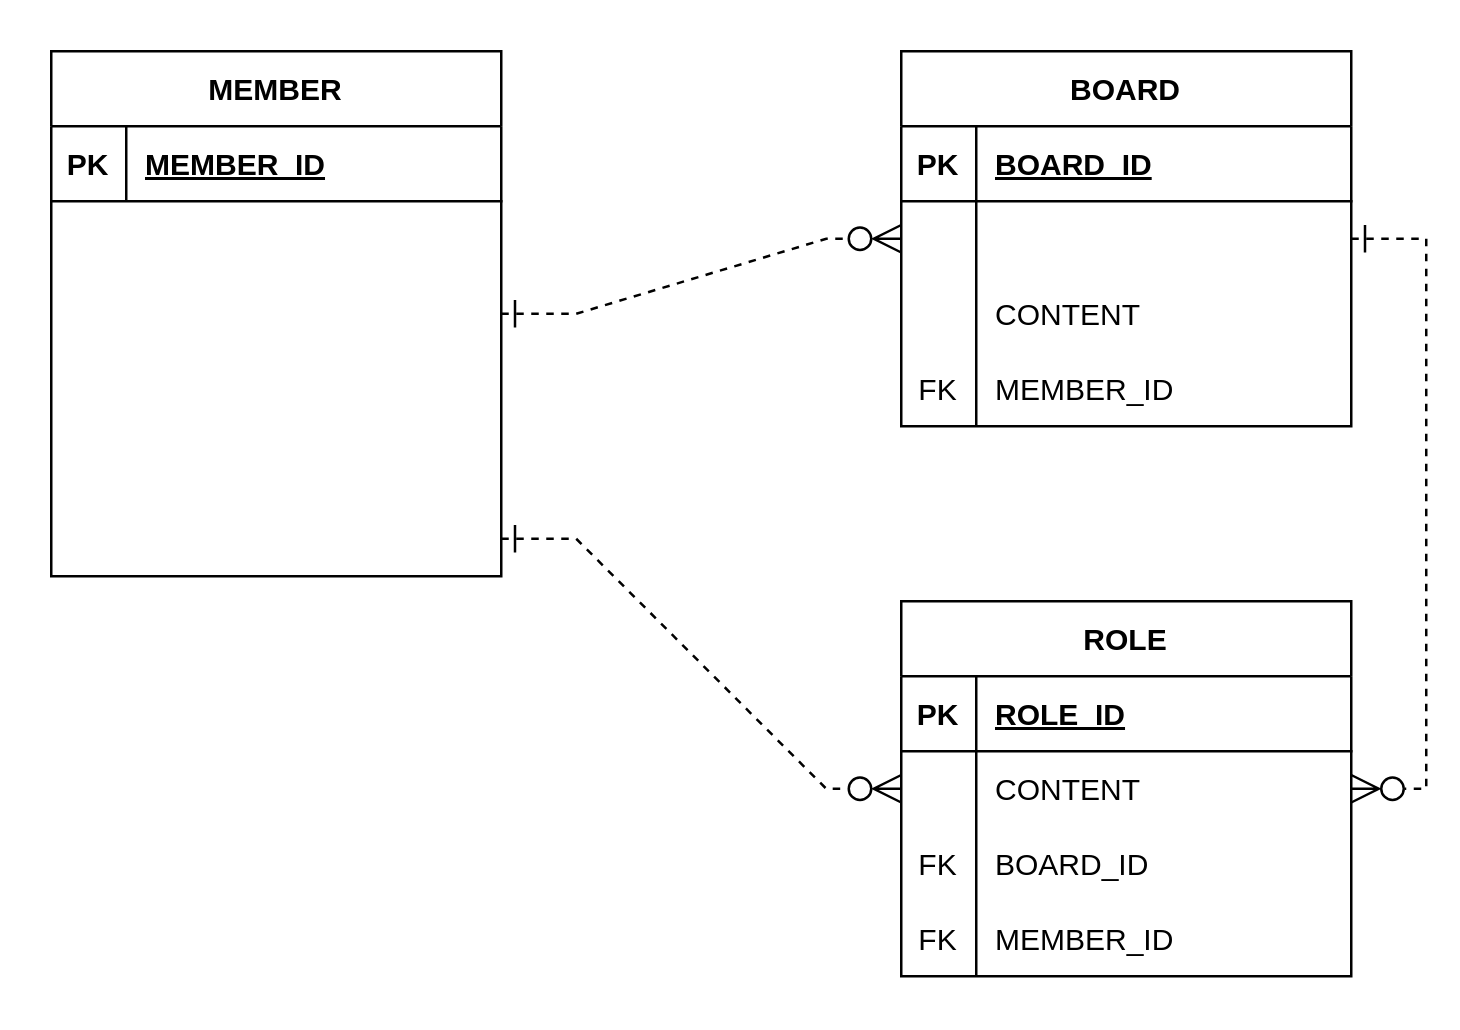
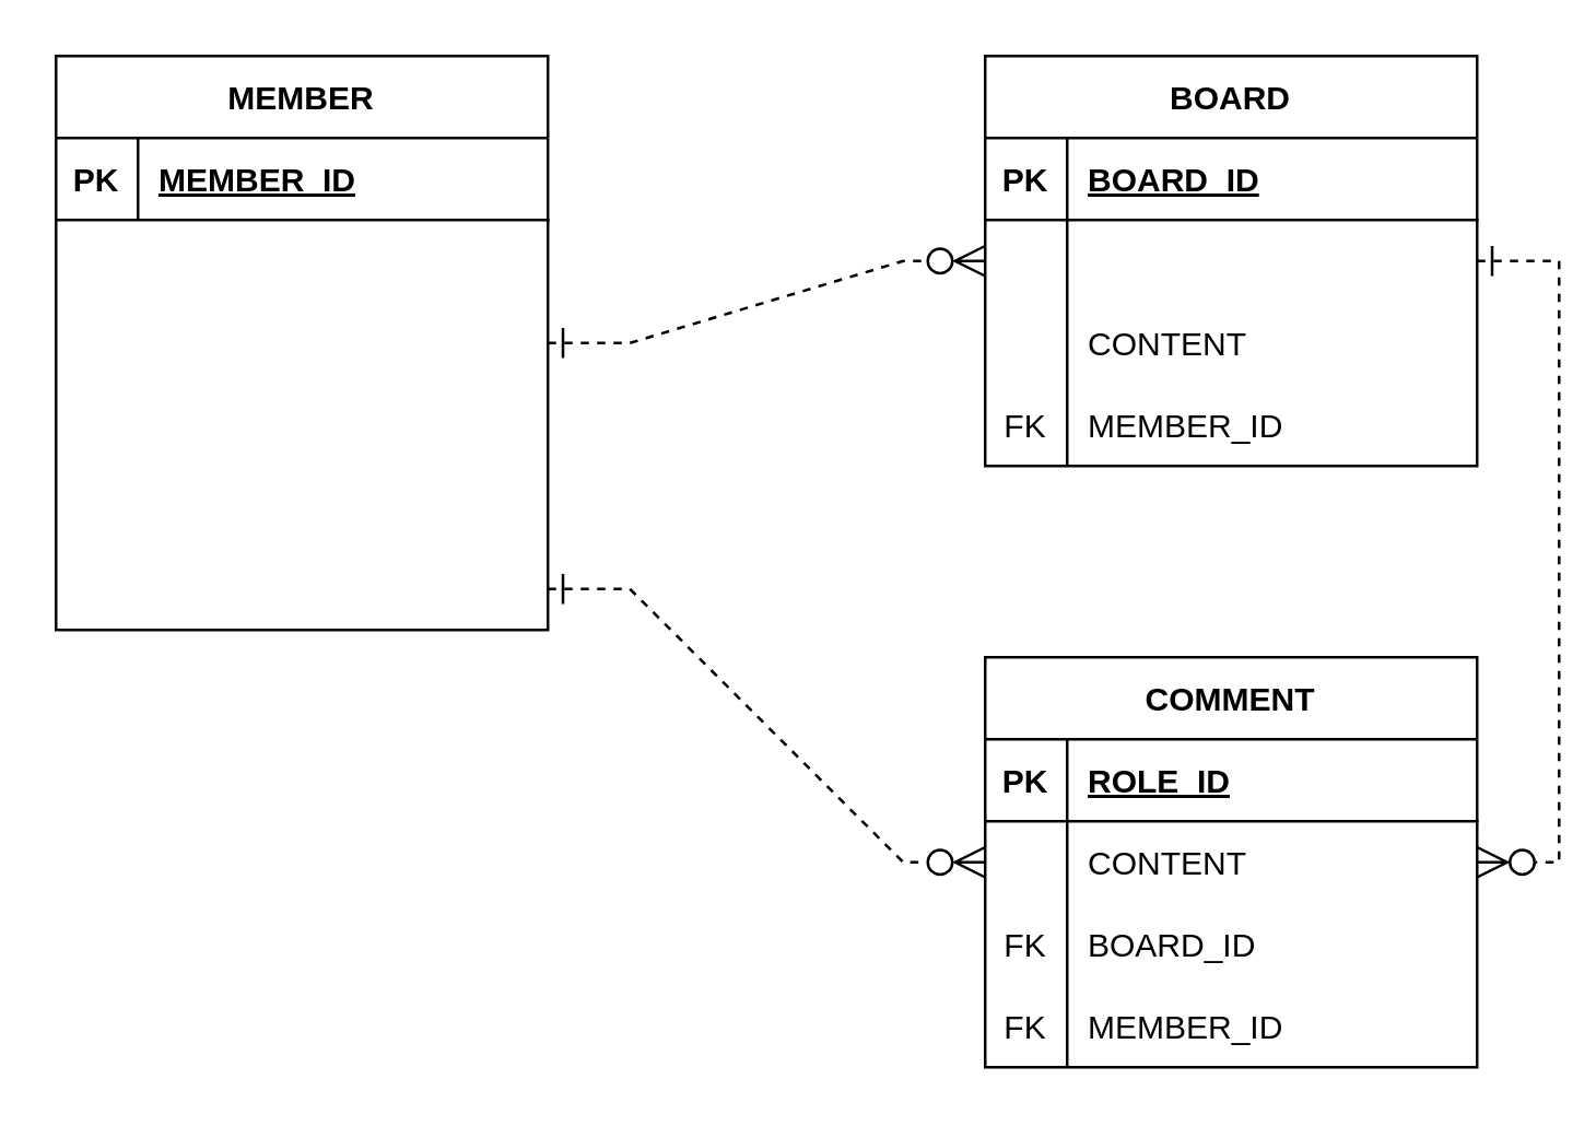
  <mxCell id="0" />
  <mxCell id="1" parent="0" />
  <mxCell id="2" value="MEMBER" style="shape=table;startSize=30;container=1;collapsible=1;childLayout=tableLayout;fixedRows=1;rowLines=0;fontStyle=1;align=center;resizeLast=1;" parent="1" vertex="1"><mxGeometry x="20" y="20" width="180" height="210" as="geometry" /></mxCell>
  <mxCell id="3" value="" style="shape=partialRectangle;collapsible=0;dropTarget=0;pointerEvents=0;fillColor=none;top=0;left=0;bottom=1;right=0;points=[[0,0.5],[1,0.5]];portConstraint=eastwest;" parent="2" vertex="1"><mxGeometry y="30" width="180" height="30" as="geometry" /></mxCell>
  <mxCell id="4" value="PK" style="shape=partialRectangle;connectable=0;fillColor=none;top=0;left=0;bottom=0;right=0;fontStyle=1;overflow=hidden;" parent="3" vertex="1"><mxGeometry width="30" height="30" as="geometry"><mxRectangle width="30" height="30" as="alternateBounds" /></mxGeometry></mxCell>
  <mxCell id="5" value="MEMBER_ID" style="shape=partialRectangle;connectable=0;fillColor=none;top=0;left=0;bottom=0;right=0;align=left;spacingLeft=6;fontStyle=5;overflow=hidden;" parent="3" vertex="1"><mxGeometry x="30" width="150" height="30" as="geometry"><mxRectangle width="150" height="30" as="alternateBounds" /></mxGeometry></mxCell>
  <mxCell id="6" value="" style="shape=partialRectangle;collapsible=0;dropTarget=0;pointerEvents=0;fillColor=none;top=0;left=0;bottom=0;right=0;points=[[0,0.5],[1,0.5]];portConstraint=eastwest;" parent="2" vertex="1"><mxGeometry y="60" width="180" height="30" as="geometry" /></mxCell>
  <mxCell id="7" value="" style="shape=partialRectangle;connectable=0;fillColor=none;top=0;left=0;bottom=0;right=0;editable=1;overflow=hidden;" parent="6" vertex="1"><mxGeometry width="30" height="30" as="geometry"><mxRectangle width="30" height="30" as="alternateBounds" /></mxGeometry></mxCell>
  <mxCell id="8" value="" style="shape=partialRectangle;collapsible=0;dropTarget=0;pointerEvents=0;fillColor=none;top=0;left=0;bottom=0;right=0;points=[[0,0.5],[1,0.5]];portConstraint=eastwest;" parent="2" vertex="1"><mxGeometry y="90" width="180" height="30" as="geometry" /></mxCell>
  <mxCell id="9" value="" style="shape=partialRectangle;connectable=0;fillColor=none;top=0;left=0;bottom=0;right=0;editable=1;overflow=hidden;" parent="8" vertex="1"><mxGeometry width="30" height="30" as="geometry"><mxRectangle width="30" height="30" as="alternateBounds" /></mxGeometry></mxCell>
  <mxCell id="10" value="" style="shape=partialRectangle;collapsible=0;dropTarget=0;pointerEvents=0;fillColor=none;top=0;left=0;bottom=0;right=0;points=[[0,0.5],[1,0.5]];portConstraint=eastwest;" parent="2" vertex="1"><mxGeometry y="120" width="180" height="30" as="geometry" /></mxCell>
  <mxCell id="11" value="" style="shape=partialRectangle;connectable=0;fillColor=none;top=0;left=0;bottom=0;right=0;editable=1;overflow=hidden;" parent="10" vertex="1"><mxGeometry width="30" height="30" as="geometry"><mxRectangle width="30" height="30" as="alternateBounds" /></mxGeometry></mxCell>
  <mxCell id="12" value="" style="shape=partialRectangle;collapsible=0;dropTarget=0;pointerEvents=0;fillColor=none;top=0;left=0;bottom=0;right=0;points=[[0,0.5],[1,0.5]];portConstraint=eastwest;" parent="2" vertex="1"><mxGeometry y="150" width="180" height="30" as="geometry" /></mxCell>
  <mxCell id="13" value="" style="shape=partialRectangle;connectable=0;fillColor=none;top=0;left=0;bottom=0;right=0;editable=1;overflow=hidden;" parent="12" vertex="1"><mxGeometry width="30" height="30" as="geometry"><mxRectangle width="30" height="30" as="alternateBounds" /></mxGeometry></mxCell>
  <mxCell id="14" value="" style="shape=partialRectangle;collapsible=0;dropTarget=0;pointerEvents=0;fillColor=none;top=0;left=0;bottom=0;right=0;points=[[0,0.5],[1,0.5]];portConstraint=eastwest;" parent="2" vertex="1"><mxGeometry y="180" width="180" height="30" as="geometry" /></mxCell>
  <mxCell id="15" value="" style="shape=partialRectangle;connectable=0;fillColor=none;top=0;left=0;bottom=0;right=0;editable=1;overflow=hidden;" parent="14" vertex="1"><mxGeometry width="30" height="30" as="geometry"><mxRectangle width="30" height="30" as="alternateBounds" /></mxGeometry></mxCell>
  <mxCell id="16" value="BOARD" style="shape=table;startSize=30;container=1;collapsible=1;childLayout=tableLayout;fixedRows=1;rowLines=0;fontStyle=1;align=center;resizeLast=1;" parent="1" vertex="1"><mxGeometry x="360" y="20" width="180" height="150" as="geometry" /></mxCell>
  <mxCell id="17" value="" style="shape=partialRectangle;collapsible=0;dropTarget=0;pointerEvents=0;fillColor=none;top=0;left=0;bottom=1;right=0;points=[[0,0.5],[1,0.5]];portConstraint=eastwest;" parent="16" vertex="1"><mxGeometry y="30" width="180" height="30" as="geometry" /></mxCell>
  <mxCell id="18" value="PK" style="shape=partialRectangle;connectable=0;fillColor=none;top=0;left=0;bottom=0;right=0;fontStyle=1;overflow=hidden;" parent="17" vertex="1"><mxGeometry width="30" height="30" as="geometry"><mxRectangle width="30" height="30" as="alternateBounds" /></mxGeometry></mxCell>
  <mxCell id="19" value="BOARD_ID" style="shape=partialRectangle;connectable=0;fillColor=none;top=0;left=0;bottom=0;right=0;align=left;spacingLeft=6;fontStyle=5;overflow=hidden;" parent="17" vertex="1"><mxGeometry x="30" width="150" height="30" as="geometry"><mxRectangle width="150" height="30" as="alternateBounds" /></mxGeometry></mxCell>
  <mxCell id="20" value="" style="shape=partialRectangle;collapsible=0;dropTarget=0;pointerEvents=0;fillColor=none;top=0;left=0;bottom=0;right=0;points=[[0,0.5],[1,0.5]];portConstraint=eastwest;" parent="16" vertex="1"><mxGeometry y="60" width="180" height="30" as="geometry" /></mxCell>
  <mxCell id="21" value="" style="shape=partialRectangle;connectable=0;fillColor=none;top=0;left=0;bottom=0;right=0;editable=1;overflow=hidden;" parent="20" vertex="1"><mxGeometry width="30" height="30" as="geometry"><mxRectangle width="30" height="30" as="alternateBounds" /></mxGeometry></mxCell>
  <mxCell id="22" value="" style="shape=partialRectangle;collapsible=0;dropTarget=0;pointerEvents=0;fillColor=none;top=0;left=0;bottom=0;right=0;points=[[0,0.5],[1,0.5]];portConstraint=eastwest;" parent="16" vertex="1"><mxGeometry y="90" width="180" height="30" as="geometry" /></mxCell>
  <mxCell id="23" value="" style="shape=partialRectangle;connectable=0;fillColor=none;top=0;left=0;bottom=0;right=0;editable=1;overflow=hidden;" parent="22" vertex="1"><mxGeometry width="30" height="30" as="geometry"><mxRectangle width="30" height="30" as="alternateBounds" /></mxGeometry></mxCell>
  <mxCell id="24" value="CONTENT" style="shape=partialRectangle;connectable=0;fillColor=none;top=0;left=0;bottom=0;right=0;align=left;spacingLeft=6;overflow=hidden;" parent="22" vertex="1"><mxGeometry x="30" width="150" height="30" as="geometry"><mxRectangle width="150" height="30" as="alternateBounds" /></mxGeometry></mxCell>
  <mxCell id="25" value="" style="shape=partialRectangle;collapsible=0;dropTarget=0;pointerEvents=0;fillColor=none;top=0;left=0;bottom=0;right=0;points=[[0,0.5],[1,0.5]];portConstraint=eastwest;" parent="16" vertex="1"><mxGeometry y="120" width="180" height="30" as="geometry" /></mxCell>
  <mxCell id="26" value="FK" style="shape=partialRectangle;connectable=0;fillColor=none;top=0;left=0;bottom=0;right=0;editable=1;overflow=hidden;" parent="25" vertex="1"><mxGeometry width="30" height="30" as="geometry"><mxRectangle width="30" height="30" as="alternateBounds" /></mxGeometry></mxCell>
  <mxCell id="27" value="MEMBER_ID" style="shape=partialRectangle;connectable=0;fillColor=none;top=0;left=0;bottom=0;right=0;align=left;spacingLeft=6;overflow=hidden;" parent="25" vertex="1"><mxGeometry x="30" width="150" height="30" as="geometry"><mxRectangle width="150" height="30" as="alternateBounds" /></mxGeometry></mxCell>
- <mxCell id="28" value="ROLE" style="shape=table;startSize=30;container=1;collapsible=1;childLayout=tableLayout;fixedRows=1;rowLines=0;fontStyle=1;align=center;resizeLast=1;" parent="1" vertex="1"><mxGeometry x="360" y="240" width="180" height="150" as="geometry" /></mxCell>
+ <mxCell id="28" value="COMMENT" style="shape=table;startSize=30;container=1;collapsible=1;childLayout=tableLayout;fixedRows=1;rowLines=0;fontStyle=1;align=center;resizeLast=1;" parent="1" vertex="1"><mxGeometry x="360" y="240" width="180" height="150" as="geometry" /></mxCell>
  <mxCell id="29" value="" style="shape=partialRectangle;collapsible=0;dropTarget=0;pointerEvents=0;fillColor=none;top=0;left=0;bottom=1;right=0;points=[[0,0.5],[1,0.5]];portConstraint=eastwest;" parent="28" vertex="1"><mxGeometry y="30" width="180" height="30" as="geometry" /></mxCell>
  <mxCell id="30" value="PK" style="shape=partialRectangle;connectable=0;fillColor=none;top=0;left=0;bottom=0;right=0;fontStyle=1;overflow=hidden;" parent="29" vertex="1"><mxGeometry width="30" height="30" as="geometry"><mxRectangle width="30" height="30" as="alternateBounds" /></mxGeometry></mxCell>
  <mxCell id="31" value="ROLE_ID" style="shape=partialRectangle;connectable=0;fillColor=none;top=0;left=0;bottom=0;right=0;align=left;spacingLeft=6;fontStyle=5;overflow=hidden;" parent="29" vertex="1"><mxGeometry x="30" width="150" height="30" as="geometry"><mxRectangle width="150" height="30" as="alternateBounds" /></mxGeometry></mxCell>
  <mxCell id="32" value="" style="shape=partialRectangle;collapsible=0;dropTarget=0;pointerEvents=0;fillColor=none;top=0;left=0;bottom=0;right=0;points=[[0,0.5],[1,0.5]];portConstraint=eastwest;" parent="28" vertex="1"><mxGeometry y="60" width="180" height="30" as="geometry" /></mxCell>
  <mxCell id="33" value="" style="shape=partialRectangle;connectable=0;fillColor=none;top=0;left=0;bottom=0;right=0;editable=1;overflow=hidden;" parent="32" vertex="1"><mxGeometry width="30" height="30" as="geometry"><mxRectangle width="30" height="30" as="alternateBounds" /></mxGeometry></mxCell>
  <mxCell id="34" value="CONTENT" style="shape=partialRectangle;connectable=0;fillColor=none;top=0;left=0;bottom=0;right=0;align=left;spacingLeft=6;overflow=hidden;" parent="32" vertex="1"><mxGeometry x="30" width="150" height="30" as="geometry"><mxRectangle width="150" height="30" as="alternateBounds" /></mxGeometry></mxCell>
  <mxCell id="35" value="" style="shape=partialRectangle;collapsible=0;dropTarget=0;pointerEvents=0;fillColor=none;top=0;left=0;bottom=0;right=0;points=[[0,0.5],[1,0.5]];portConstraint=eastwest;" parent="28" vertex="1"><mxGeometry y="90" width="180" height="30" as="geometry" /></mxCell>
  <mxCell id="36" value="FK" style="shape=partialRectangle;connectable=0;fillColor=none;top=0;left=0;bottom=0;right=0;editable=1;overflow=hidden;" parent="35" vertex="1"><mxGeometry width="30" height="30" as="geometry"><mxRectangle width="30" height="30" as="alternateBounds" /></mxGeometry></mxCell>
  <mxCell id="37" value="BOARD_ID" style="shape=partialRectangle;connectable=0;fillColor=none;top=0;left=0;bottom=0;right=0;align=left;spacingLeft=6;overflow=hidden;" parent="35" vertex="1"><mxGeometry x="30" width="150" height="30" as="geometry"><mxRectangle width="150" height="30" as="alternateBounds" /></mxGeometry></mxCell>
  <mxCell id="38" value="" style="shape=partialRectangle;collapsible=0;dropTarget=0;pointerEvents=0;fillColor=none;top=0;left=0;bottom=0;right=0;points=[[0,0.5],[1,0.5]];portConstraint=eastwest;" parent="28" vertex="1"><mxGeometry y="120" width="180" height="30" as="geometry" /></mxCell>
  <mxCell id="39" value="FK" style="shape=partialRectangle;connectable=0;fillColor=none;top=0;left=0;bottom=0;right=0;editable=1;overflow=hidden;" parent="38" vertex="1"><mxGeometry width="30" height="30" as="geometry"><mxRectangle width="30" height="30" as="alternateBounds" /></mxGeometry></mxCell>
  <mxCell id="40" value="MEMBER_ID" style="shape=partialRectangle;connectable=0;fillColor=none;top=0;left=0;bottom=0;right=0;align=left;spacingLeft=6;overflow=hidden;" parent="38" vertex="1"><mxGeometry x="30" width="150" height="30" as="geometry"><mxRectangle width="150" height="30" as="alternateBounds" /></mxGeometry></mxCell>
  <mxCell id="41" value="" style="edgeStyle=entityRelationEdgeStyle;fontSize=12;html=1;endArrow=ERzeroToMany;startArrow=ERone;rounded=0;sketch=0;endFill=0;startFill=0;entryX=0;entryY=0.5;entryDx=0;entryDy=0;exitX=1;exitY=0.5;exitDx=0;exitDy=0;dashed=1;endSize=9;startSize=9;" parent="1" source="8" target="20" edge="1"><mxGeometry width="100" height="100" relative="1" as="geometry"><mxPoint x="230" y="290" as="sourcePoint" /><mxPoint x="330" y="190" as="targetPoint" /></mxGeometry></mxCell>
  <mxCell id="42" value="" style="edgeStyle=entityRelationEdgeStyle;fontSize=12;html=1;endArrow=ERzeroToMany;startArrow=ERone;rounded=0;sketch=0;endFill=0;startFill=0;exitX=1;exitY=0.5;exitDx=0;exitDy=0;dashed=1;entryX=1;entryY=0.5;entryDx=0;entryDy=0;targetPerimeterSpacing=0;strokeWidth=1;endSize=9;startSize=9;" parent="1" source="20" target="32" edge="1"><mxGeometry width="100" height="100" relative="1" as="geometry"><mxPoint x="540" y="90" as="sourcePoint" /><mxPoint x="680" y="320" as="targetPoint" /></mxGeometry></mxCell>
  <mxCell id="43" value="" style="edgeStyle=entityRelationEdgeStyle;fontSize=12;html=1;endArrow=ERzeroToMany;startArrow=ERone;rounded=0;exitX=1;exitY=0.5;exitDx=0;exitDy=0;entryX=0;entryY=0.5;entryDx=0;entryDy=0;startFill=0;endFill=0;endSize=9;startSize=9;dashed=1;" edge="1" parent="1" source="14" target="32"><mxGeometry width="100" height="100" relative="1" as="geometry"><mxPoint x="230" y="380" as="sourcePoint" /><mxPoint x="330" y="280" as="targetPoint" /></mxGeometry></mxCell>
